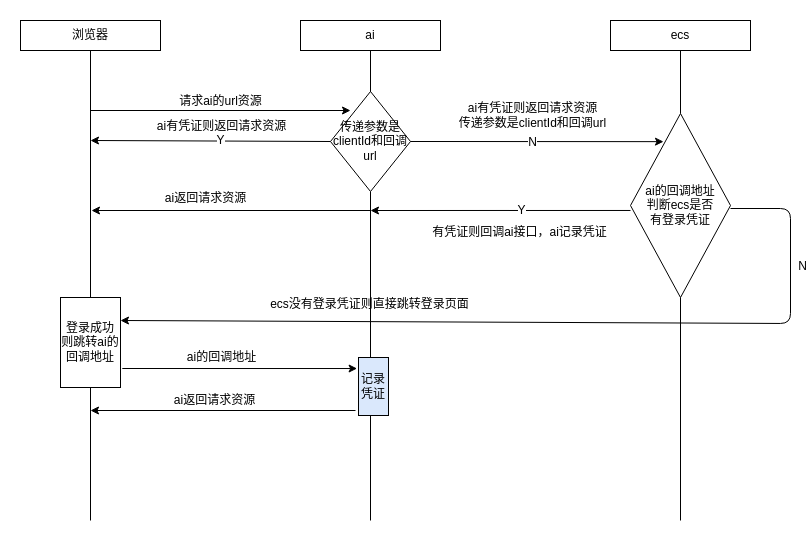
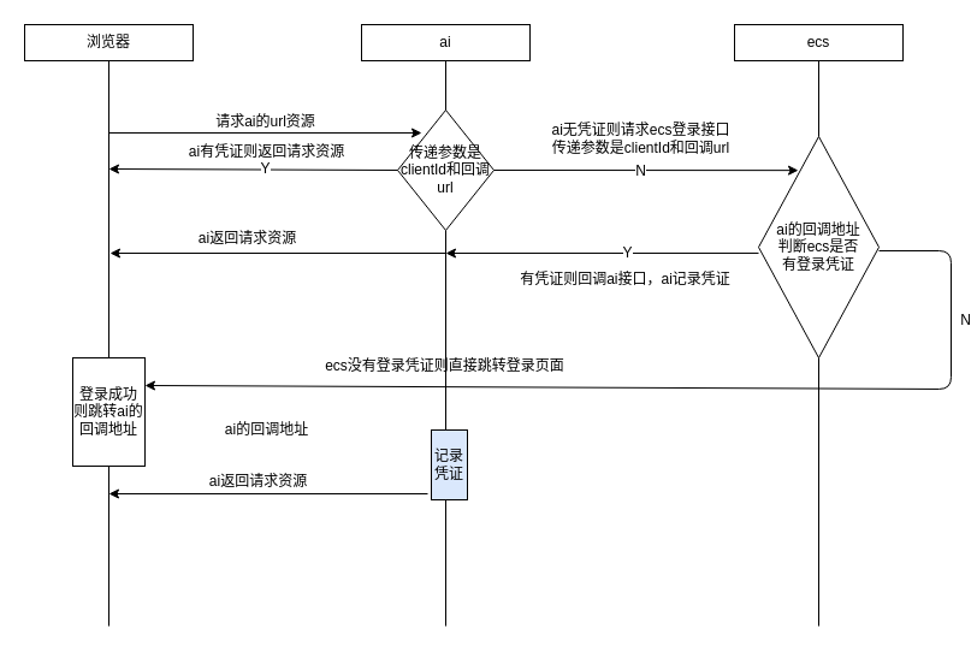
  <mxCell id="0" />
  <mxCell id="1" parent="0" />
  <mxCell id="2" value="浏览器" style="rounded=0;whiteSpace=wrap;html=1;" vertex="1" parent="1"><mxGeometry x="20" y="20" width="140" height="30" as="geometry" /></mxCell>
  <mxCell id="3" value="ai" style="rounded=0;whiteSpace=wrap;html=1;" vertex="1" parent="1"><mxGeometry x="300" y="20" width="140" height="30" as="geometry" /></mxCell>
  <mxCell id="4" value="ecs" style="rounded=0;whiteSpace=wrap;html=1;" vertex="1" parent="1"><mxGeometry x="610" y="20" width="140" height="30" as="geometry" /></mxCell>
  <mxCell id="5" value="" style="endArrow=none;html=1;entryX=0.5;entryY=1;entryDx=0;entryDy=0;" edge="1" parent="1" target="2"><mxGeometry width="50" height="50" relative="1" as="geometry"><mxPoint x="90" y="520" as="sourcePoint" /><mxPoint x="70" y="70" as="targetPoint" /></mxGeometry></mxCell>
  <mxCell id="6" value="" style="endArrow=none;html=1;entryX=0.5;entryY=1;entryDx=0;entryDy=0;" edge="1" parent="1"><mxGeometry width="50" height="50" relative="1" as="geometry"><mxPoint x="370" y="97" as="sourcePoint" /><mxPoint x="370" y="50" as="targetPoint" /></mxGeometry></mxCell>
  <mxCell id="7" value="" style="endArrow=none;html=1;entryX=0.5;entryY=1;entryDx=0;entryDy=0;" edge="1" parent="1" source="18"><mxGeometry width="50" height="50" relative="1" as="geometry"><mxPoint x="690" y="960" as="sourcePoint" /><mxPoint x="680" y="50" as="targetPoint" /></mxGeometry></mxCell>
  <mxCell id="8" value="" style="endArrow=classic;html=1;" edge="1" parent="1"><mxGeometry width="50" height="50" relative="1" as="geometry"><mxPoint x="90" y="110" as="sourcePoint" /><mxPoint x="350" y="110" as="targetPoint" /></mxGeometry></mxCell>
  <mxCell id="9" value="请求ai的url资源" style="text;html=1;align=center;verticalAlign=middle;resizable=0;points=[];;autosize=1;" vertex="1" parent="1"><mxGeometry x="170" y="91" width="100" height="20" as="geometry" /></mxCell>
  <mxCell id="10" value="" style="endArrow=none;html=1;entryX=0.5;entryY=1;entryDx=0;entryDy=0;" edge="1" parent="1" target="11"><mxGeometry width="50" height="50" relative="1" as="geometry"><mxPoint x="370" y="520" as="sourcePoint" /><mxPoint x="370" y="217" as="targetPoint" /></mxGeometry></mxCell>
  <mxCell id="11" value="&lt;span style=&quot;white-space: normal&quot;&gt;传递参数是clientId和回调url&lt;/span&gt;" style="rhombus;whiteSpace=wrap;html=1;" vertex="1" parent="1"><mxGeometry x="330" y="91" width="80" height="100" as="geometry" /></mxCell>
  <mxCell id="12" value="" style="endArrow=classic;html=1;exitX=0;exitY=0.5;exitDx=0;exitDy=0;" edge="1" parent="1" source="11"><mxGeometry width="50" height="50" relative="1" as="geometry"><mxPoint x="220" y="300" as="sourcePoint" /><mxPoint x="90" y="140" as="targetPoint" /></mxGeometry></mxCell>
  <mxCell id="13" value="Y" style="text;html=1;align=center;verticalAlign=middle;resizable=0;points=[];;labelBackgroundColor=#ffffff;" vertex="1" connectable="0" parent="12"><mxGeometry x="-0.083" y="4" relative="1" as="geometry"><mxPoint y="-5" as="offset" /></mxGeometry></mxCell>
  <mxCell id="14" value="ai有凭证则返回请求资源" style="text;html=1;align=center;verticalAlign=middle;resizable=0;points=[];;autosize=1;" vertex="1" parent="1"><mxGeometry x="151" y="116" width="140" height="20" as="geometry" /></mxCell>
  <mxCell id="15" value="" style="endArrow=classic;html=1;exitX=1;exitY=0.5;exitDx=0;exitDy=0;entryX=0.33;entryY=0.153;entryDx=0;entryDy=0;entryPerimeter=0;" edge="1" parent="1" source="11" target="18"><mxGeometry width="50" height="50" relative="1" as="geometry"><mxPoint x="480" y="310" as="sourcePoint" /><mxPoint x="640" y="140" as="targetPoint" /><Array as="points" /></mxGeometry></mxCell>
  <mxCell id="16" value="N" style="text;html=1;align=center;verticalAlign=middle;resizable=0;points=[];;labelBackgroundColor=#ffffff;" vertex="1" connectable="0" parent="15"><mxGeometry x="-0.111" relative="1" as="geometry"><mxPoint x="10" as="offset" /></mxGeometry></mxCell>
- <mxCell id="17" value="ai有凭证则返回请求资源&lt;br&gt;传递参数是clientId和回调url" style="text;html=1;align=center;verticalAlign=middle;resizable=0;points=[];;autosize=1;" vertex="1" parent="1"><mxGeometry x="452" y="100" width="160" height="30" as="geometry" /></mxCell>
+ <mxCell id="17" value="ai无凭证则请求ecs登录接口&lt;br&gt;传递参数是clientId和回调url" style="text;html=1;align=center;verticalAlign=middle;resizable=0;points=[];;autosize=1;" vertex="1" parent="1"><mxGeometry x="452" y="100" width="160" height="30" as="geometry" /></mxCell>
  <mxCell id="18" value="&lt;span style=&quot;white-space: normal&quot;&gt;ai的回调地址&lt;br&gt;判断ecs是否&lt;br&gt;有登录凭证&lt;/span&gt;" style="rhombus;whiteSpace=wrap;html=1;" vertex="1" parent="1"><mxGeometry x="630" y="113" width="100" height="184" as="geometry" /></mxCell>
  <mxCell id="19" value="" style="endArrow=classic;html=1;exitX=0;exitY=0.527;exitDx=0;exitDy=0;exitPerimeter=0;" edge="1" parent="1" source="18"><mxGeometry width="50" height="50" relative="1" as="geometry"><mxPoint x="507" y="241" as="sourcePoint" /><mxPoint x="370" y="210" as="targetPoint" /></mxGeometry></mxCell>
  <mxCell id="20" value="Y" style="text;html=1;align=center;verticalAlign=middle;resizable=0;points=[];;labelBackgroundColor=#ffffff;" vertex="1" connectable="0" parent="19"><mxGeometry x="-0.151" y="1" relative="1" as="geometry"><mxPoint y="-1" as="offset" /></mxGeometry></mxCell>
  <mxCell id="21" value="有凭证则回调ai接口，ai记录凭证" style="text;html=1;align=center;verticalAlign=middle;resizable=0;points=[];;autosize=1;" vertex="1" parent="1"><mxGeometry x="424" y="222" width="190" height="20" as="geometry" /></mxCell>
  <mxCell id="22" value="" style="endArrow=classic;html=1;" edge="1" parent="1"><mxGeometry width="50" height="50" relative="1" as="geometry"><mxPoint x="370" y="210" as="sourcePoint" /><mxPoint x="91" y="210" as="targetPoint" /></mxGeometry></mxCell>
  <mxCell id="23" value="ai返回请求资源" style="text;html=1;align=center;verticalAlign=middle;resizable=0;points=[];;autosize=1;" vertex="1" parent="1"><mxGeometry x="155" y="188" width="100" height="20" as="geometry" /></mxCell>
  <mxCell id="24" value="" style="endArrow=classic;html=1;" edge="1" parent="1"><mxGeometry width="50" height="50" relative="1" as="geometry"><mxPoint x="730" y="208" as="sourcePoint" /><mxPoint x="120" y="320" as="targetPoint" /><Array as="points"><mxPoint x="790" y="208" /><mxPoint x="790" y="323" /></Array></mxGeometry></mxCell>
  <mxCell id="25" value="N" style="text;html=1;align=center;verticalAlign=middle;resizable=0;points=[];;labelBackgroundColor=#ffffff;" vertex="1" connectable="0" parent="24"><mxGeometry x="-0.236" relative="1" as="geometry"><mxPoint x="159" y="-57" as="offset" /></mxGeometry></mxCell>
  <mxCell id="26" value="ecs没有登录凭证则直接跳转登录页面" style="text;html=1;align=center;verticalAlign=middle;resizable=0;points=[];;autosize=1;" vertex="1" parent="1"><mxGeometry x="264" y="294" width="210" height="20" as="geometry" /></mxCell>
  <mxCell id="27" value="登录成功则跳转ai的回调地址" style="rounded=0;whiteSpace=wrap;html=1;direction=south;" vertex="1" parent="1"><mxGeometry x="60" y="297" width="60" height="90" as="geometry" /></mxCell>
  <mxCell id="28" value="ai的回调地址" style="text;html=1;align=center;verticalAlign=middle;resizable=0;points=[];;autosize=1;" vertex="1" parent="1"><mxGeometry x="181" y="347" width="80" height="20" as="geometry" /></mxCell>
  <mxCell id="29" value="记录凭证" style="rounded=0;whiteSpace=wrap;html=1;direction=south;fillColor=#dae8fc;" vertex="1" parent="1"><mxGeometry x="358" y="357" width="30" height="58" as="geometry" /></mxCell>
  <mxCell id="30" value="" style="endArrow=classic;html=1;" edge="1" parent="1"><mxGeometry width="50" height="50" relative="1" as="geometry"><mxPoint x="355" y="410" as="sourcePoint" /><mxPoint x="90" y="410" as="targetPoint" /><Array as="points" /></mxGeometry></mxCell>
  <mxCell id="31" value="ai返回请求资源" style="text;html=1;align=center;verticalAlign=middle;resizable=0;points=[];;autosize=1;" vertex="1" parent="1"><mxGeometry x="164" y="390" width="100" height="20" as="geometry" /></mxCell>
- <mxCell id="32" value="" style="endArrow=classic;html=1;entryX=0.19;entryY=1.047;entryDx=0;entryDy=0;exitX=0.789;exitY=-0.03;exitDx=0;exitDy=0;entryPerimeter=0;exitPerimeter=0;" edge="1" parent="1" source="27" target="29"><mxGeometry width="50" height="50" relative="1" as="geometry"><mxPoint x="365" y="420" as="sourcePoint" /><mxPoint x="100" y="420" as="targetPoint" /><Array as="points" /></mxGeometry></mxCell>
  <mxCell id="33" value="" style="endArrow=none;html=1;" edge="1" parent="1"><mxGeometry width="50" height="50" relative="1" as="geometry"><mxPoint x="680" y="520" as="sourcePoint" /><mxPoint x="680" y="297" as="targetPoint" /></mxGeometry></mxCell>
